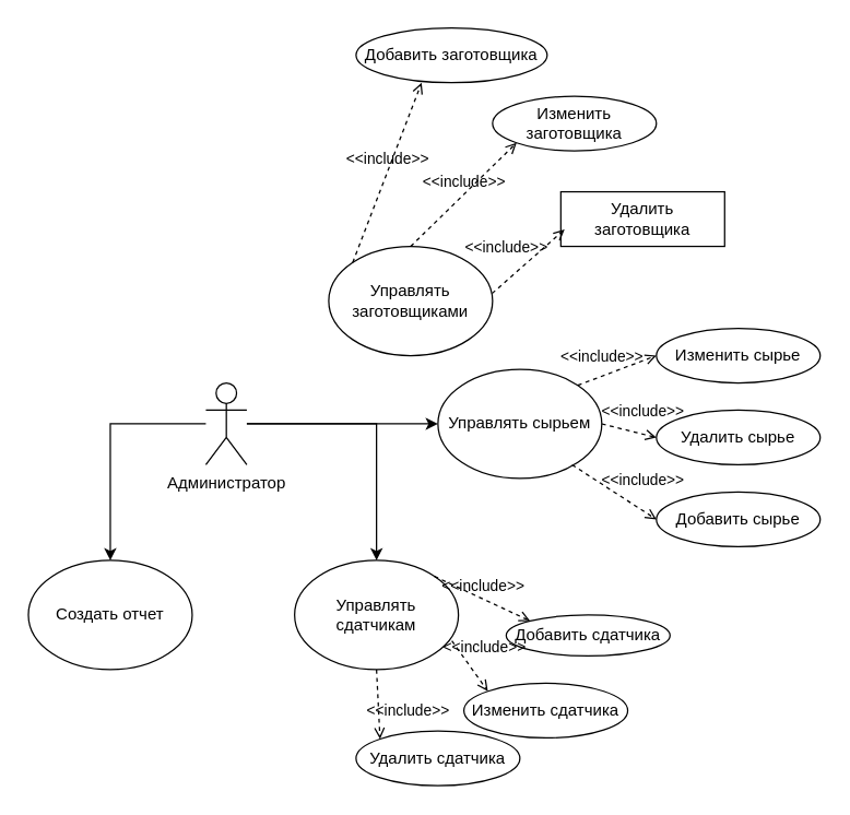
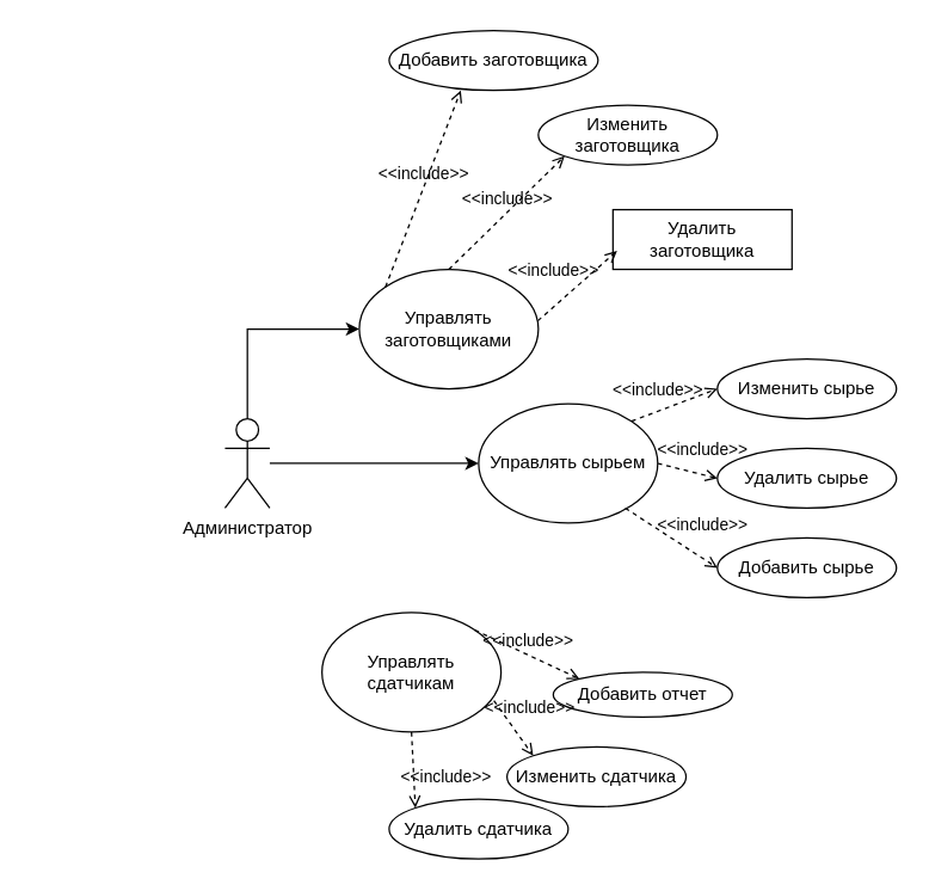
  <mxCell id="0" />
  <mxCell id="1" parent="0" />
  <mxCell id="2" style="edgeStyle=orthogonalEdgeStyle;rounded=0;orthogonalLoop=1;jettySize=auto;html=1;entryX=0;entryY=0.5;entryDx=0;entryDy=0;" edge="1" parent="1" source="6" target="8"><mxGeometry relative="1" as="geometry" /></mxCell>
- <mxCell id="4" style="edgeStyle=orthogonalEdgeStyle;rounded=0;orthogonalLoop=1;jettySize=auto;html=1;entryX=0.5;entryY=0;entryDx=0;entryDy=0;" edge="1" parent="1" source="6" target="10"><mxGeometry relative="1" as="geometry" /></mxCell>
- <mxCell id="5" style="edgeStyle=orthogonalEdgeStyle;rounded=0;orthogonalLoop=1;jettySize=auto;html=1;entryX=0.5;entryY=0;entryDx=0;entryDy=0;" edge="1" parent="1" source="6" target="9"><mxGeometry relative="1" as="geometry" /></mxCell>
+ <mxCell id="3" style="edgeStyle=orthogonalEdgeStyle;rounded=0;orthogonalLoop=1;jettySize=auto;html=1;entryX=0;entryY=0.5;entryDx=0;entryDy=0;" edge="1" parent="1" source="6" target="7"><mxGeometry relative="1" as="geometry"><Array as="points"><mxPoint x="165" y="220" /></Array></mxGeometry></mxCell>
  <mxCell id="6" value="Администратор" style="shape=umlActor;verticalLabelPosition=bottom;verticalAlign=top;html=1;outlineConnect=0;" vertex="1" parent="1"><mxGeometry x="150" y="280" width="30" height="60" as="geometry" /></mxCell>
  <mxCell id="7" value="Управлять заготовщиками" style="ellipse;whiteSpace=wrap;html=1;" vertex="1" parent="1"><mxGeometry x="240" y="180" width="120" height="80" as="geometry" /></mxCell>
  <mxCell id="8" value="Управлять сырьем" style="ellipse;whiteSpace=wrap;html=1;" vertex="1" parent="1"><mxGeometry x="320" y="270" width="120" height="80" as="geometry" /></mxCell>
  <mxCell id="9" value="Управлять сдатчикам" style="ellipse;whiteSpace=wrap;html=1;" vertex="1" parent="1"><mxGeometry x="215" y="410" width="120" height="80" as="geometry" /></mxCell>
- <mxCell id="10" value="Создать отчет" style="ellipse;whiteSpace=wrap;html=1;" vertex="1" parent="1"><mxGeometry x="20" y="410" width="120" height="80" as="geometry" /></mxCell>
  <mxCell id="11" value="Изменить заготовщика" style="ellipse;whiteSpace=wrap;html=1;" vertex="1" parent="1"><mxGeometry x="360" y="70" width="120" height="40" as="geometry" /></mxCell>
  <mxCell id="12" value="Удалить заготовщика" style="whiteSpace=wrap;html=1;rounded=0;" vertex="1" parent="1"><mxGeometry x="410" y="140" width="120" height="40" as="geometry" /></mxCell>
  <mxCell id="13" value="Изменить сырье" style="ellipse;whiteSpace=wrap;html=1;" vertex="1" parent="1"><mxGeometry x="480" y="240" width="120" height="40" as="geometry" /></mxCell>
  <mxCell id="14" value="Удалить сырье" style="ellipse;whiteSpace=wrap;html=1;" vertex="1" parent="1"><mxGeometry x="480" y="300" width="120" height="40" as="geometry" /></mxCell>
  <mxCell id="15" value="Изменить сдатчика" style="ellipse;whiteSpace=wrap;html=1;" vertex="1" parent="1"><mxGeometry x="339" y="500" width="120" height="40" as="geometry" /></mxCell>
  <mxCell id="16" value="Удалить сдатчика" style="ellipse;whiteSpace=wrap;html=1;" vertex="1" parent="1"><mxGeometry x="260" y="535" width="120" height="40" as="geometry" /></mxCell>
  <mxCell id="17" value="Добавить заготовщика" style="ellipse;whiteSpace=wrap;html=1;" vertex="1" parent="1"><mxGeometry x="260" y="20" width="140" height="40" as="geometry" /></mxCell>
  <mxCell id="18" value="Добавить сырье" style="ellipse;whiteSpace=wrap;html=1;" vertex="1" parent="1"><mxGeometry x="480" y="360" width="120" height="40" as="geometry" /></mxCell>
- <mxCell id="19" value="Добавить сдатчика" style="ellipse;whiteSpace=wrap;html=1;" vertex="1" parent="1"><mxGeometry x="370" y="450" width="120" height="30" as="geometry" /></mxCell>
+ <mxCell id="19" value="Добавить отчет" style="ellipse;whiteSpace=wrap;html=1;" vertex="1" parent="1"><mxGeometry x="370" y="450" width="120" height="30" as="geometry" /></mxCell>
  <mxCell id="20" value="&amp;lt;&amp;lt;include&amp;gt;&amp;gt;" style="html=1;verticalAlign=bottom;labelBackgroundColor=none;endArrow=open;endFill=0;dashed=1;rounded=0;exitX=1;exitY=0;exitDx=0;exitDy=0;entryX=0;entryY=0;entryDx=0;entryDy=0;" edge="1" parent="1" source="9" target="19"><mxGeometry width="160" relative="1" as="geometry"><mxPoint x="310" y="420" as="sourcePoint" /><mxPoint x="470" y="420" as="targetPoint" /></mxGeometry></mxCell>
  <mxCell id="21" value="&amp;lt;&amp;lt;include&amp;gt;&amp;gt;" style="html=1;verticalAlign=bottom;labelBackgroundColor=none;endArrow=open;endFill=0;dashed=1;rounded=0;exitX=0.96;exitY=0.737;exitDx=0;exitDy=0;entryX=0;entryY=0;entryDx=0;entryDy=0;exitPerimeter=0;" edge="1" parent="1" source="9" target="15"><mxGeometry x="0.097" y="11" width="160" relative="1" as="geometry"><mxPoint x="302" y="432" as="sourcePoint" /><mxPoint x="397" y="465" as="targetPoint" /><mxPoint as="offset" /></mxGeometry></mxCell>
  <mxCell id="22" value="&amp;lt;&amp;lt;include&amp;gt;&amp;gt;" style="html=1;verticalAlign=bottom;labelBackgroundColor=none;endArrow=open;endFill=0;dashed=1;rounded=0;exitX=0.5;exitY=1;exitDx=0;exitDy=0;entryX=0;entryY=0;entryDx=0;entryDy=0;" edge="1" parent="1" source="9" target="16"><mxGeometry x="0.571" y="21" width="160" relative="1" as="geometry"><mxPoint x="312" y="442" as="sourcePoint" /><mxPoint x="407" y="475" as="targetPoint" /><mxPoint as="offset" /></mxGeometry></mxCell>
  <mxCell id="23" value="&amp;lt;&amp;lt;include&amp;gt;&amp;gt;" style="html=1;verticalAlign=bottom;labelBackgroundColor=none;endArrow=open;endFill=0;dashed=1;rounded=0;exitX=0.819;exitY=0.875;exitDx=0;exitDy=0;entryX=0;entryY=0.5;entryDx=0;entryDy=0;exitPerimeter=0;" edge="1" parent="1" source="8" target="18"><mxGeometry x="0.476" y="11" width="160" relative="1" as="geometry"><mxPoint x="322" y="452" as="sourcePoint" /><mxPoint x="417" y="485" as="targetPoint" /><mxPoint as="offset" /></mxGeometry></mxCell>
  <mxCell id="24" value="&amp;lt;&amp;lt;include&amp;gt;&amp;gt;" style="html=1;verticalAlign=bottom;labelBackgroundColor=none;endArrow=open;endFill=0;dashed=1;rounded=0;exitX=1;exitY=0.5;exitDx=0;exitDy=0;entryX=0;entryY=0.5;entryDx=0;entryDy=0;" edge="1" parent="1" source="8" target="14"><mxGeometry x="0.412" y="7" width="160" relative="1" as="geometry"><mxPoint x="332" y="462" as="sourcePoint" /><mxPoint x="427" y="495" as="targetPoint" /><mxPoint as="offset" /></mxGeometry></mxCell>
  <mxCell id="25" value="&amp;lt;&amp;lt;include&amp;gt;&amp;gt;" style="html=1;verticalAlign=bottom;labelBackgroundColor=none;endArrow=open;endFill=0;dashed=1;rounded=0;exitX=1;exitY=0;exitDx=0;exitDy=0;entryX=0;entryY=0.5;entryDx=0;entryDy=0;" edge="1" parent="1" source="8" target="13"><mxGeometry x="-0.331" y="5" width="160" relative="1" as="geometry"><mxPoint x="342" y="472" as="sourcePoint" /><mxPoint x="437" y="505" as="targetPoint" /><mxPoint as="offset" /></mxGeometry></mxCell>
  <mxCell id="26" value="&amp;lt;&amp;lt;include&amp;gt;&amp;gt;" style="html=1;verticalAlign=bottom;labelBackgroundColor=none;endArrow=open;endFill=0;dashed=1;rounded=0;exitX=0.997;exitY=0.431;exitDx=0;exitDy=0;entryX=0.023;entryY=0.691;entryDx=0;entryDy=0;exitPerimeter=0;entryPerimeter=0;" edge="1" parent="1" source="7" target="12"><mxGeometry x="-0.323" y="12" width="160" relative="1" as="geometry"><mxPoint x="352" y="482" as="sourcePoint" /><mxPoint x="447" y="515" as="targetPoint" /><mxPoint as="offset" /></mxGeometry></mxCell>
  <mxCell id="27" value="&amp;lt;&amp;lt;include&amp;gt;&amp;gt;" style="html=1;verticalAlign=bottom;labelBackgroundColor=none;endArrow=open;endFill=0;dashed=1;rounded=0;exitX=0.5;exitY=0;exitDx=0;exitDy=0;entryX=0;entryY=1;entryDx=0;entryDy=0;" edge="1" parent="1" source="7" target="11"><mxGeometry width="160" relative="1" as="geometry"><mxPoint x="362" y="492" as="sourcePoint" /><mxPoint x="457" y="525" as="targetPoint" /></mxGeometry></mxCell>
  <mxCell id="28" value="&amp;lt;&amp;lt;include&amp;gt;&amp;gt;" style="html=1;verticalAlign=bottom;labelBackgroundColor=none;endArrow=open;endFill=0;dashed=1;rounded=0;exitX=0;exitY=0;exitDx=0;exitDy=0;entryX=0.343;entryY=1.001;entryDx=0;entryDy=0;entryPerimeter=0;" edge="1" parent="1" source="7" target="17"><mxGeometry width="160" relative="1" as="geometry"><mxPoint x="372" y="502" as="sourcePoint" /><mxPoint x="467" y="535" as="targetPoint" /></mxGeometry></mxCell>
